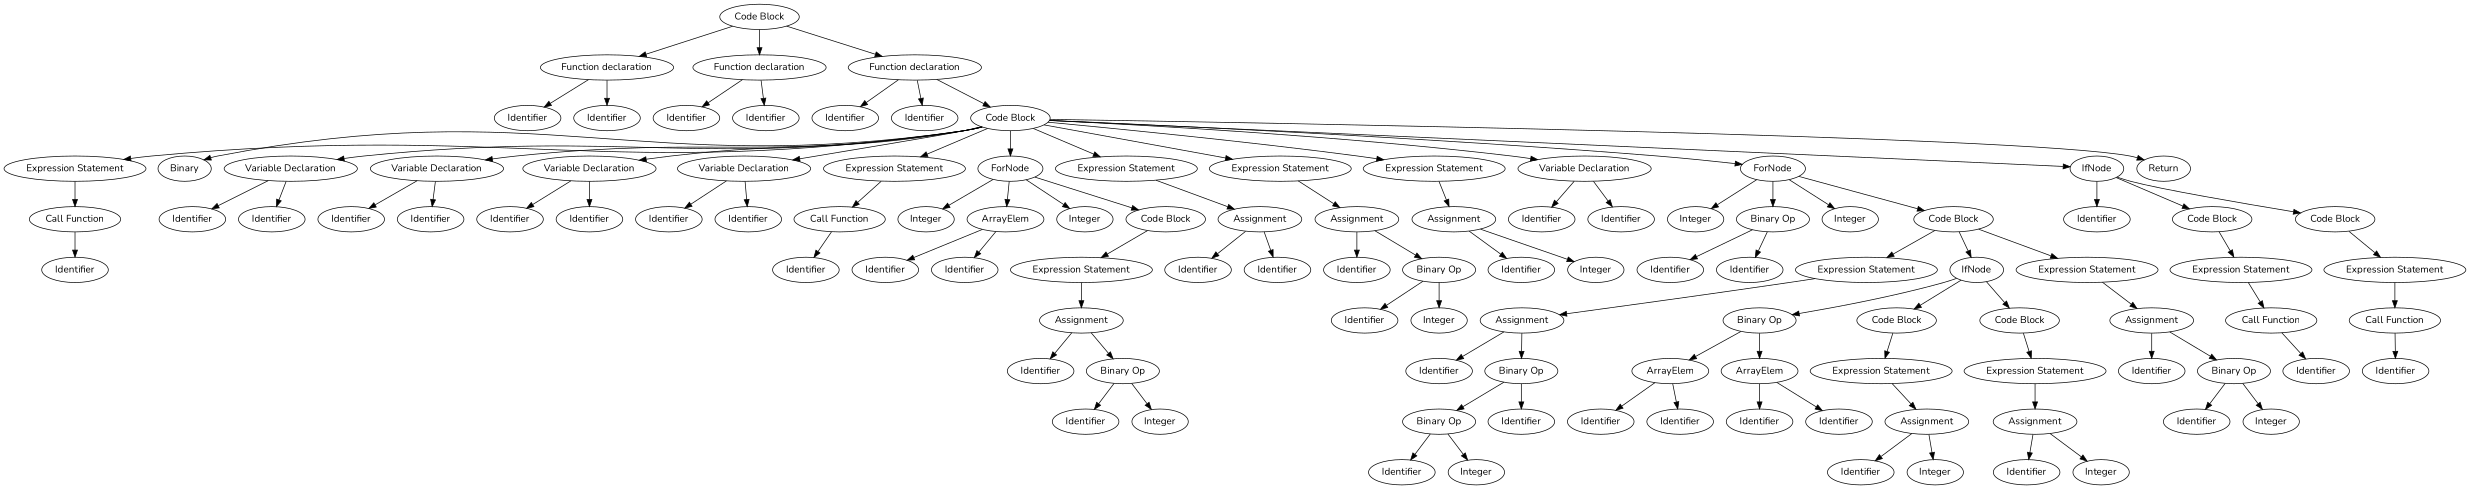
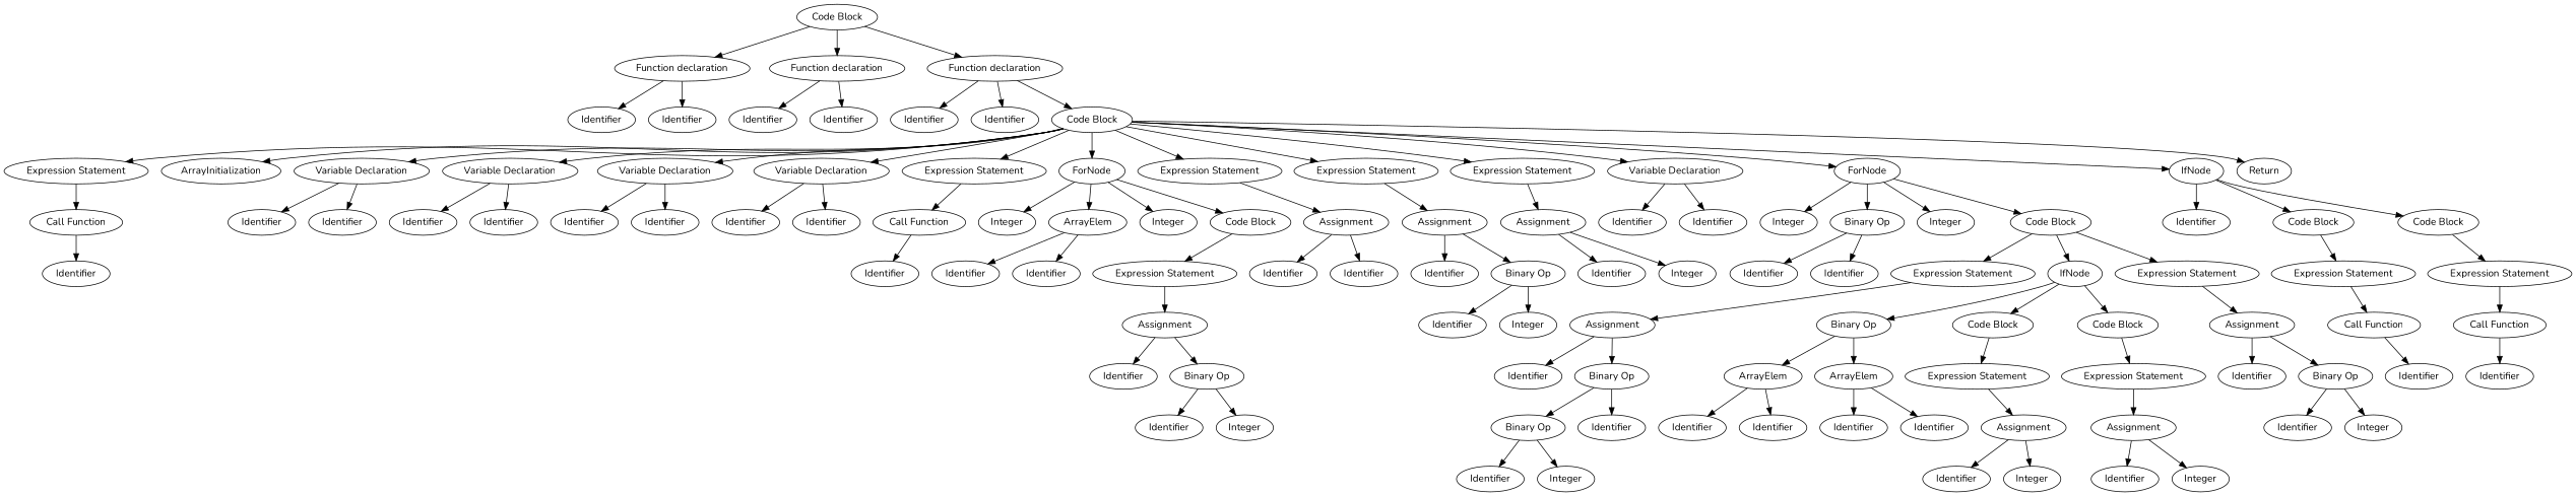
  digraph {
    fontname=Nunito
    node [fontname=Nunito]
    edge [fontname=Nunito]
    n1 [label="Code Block"]
    n2 [label="Function declaration"]
    n3 [label="Function declaration"]
    n4 [label="Function declaration"]
    n5 [label=Identifier]
    n6 [label=Identifier]
    n7 [label=Identifier]
    n8 [label=Identifier]
    n9 [label=Identifier]
    n10 [label=Identifier]
    n11 [label="Code Block"]
    n12 [label="Expression Statement"]
-   n13 [label=Binary]
+   n13 [label=ArrayInitialization]
    n14 [label="Variable Declaration"]
    n15 [label="Variable Declaration"]
    n16 [label="Variable Declaration"]
    n17 [label="Variable Declaration"]
    n18 [label="Expression Statement"]
    n19 [label=ForNode]
    n20 [label="Expression Statement"]
    n21 [label="Expression Statement"]
    n22 [label="Expression Statement"]
    n23 [label="Variable Declaration"]
    n24 [label=ForNode]
    n25 [label=IfNode]
    n26 [label=Return]
    n27 [label="Call Function"]
    n28 [label=Identifier]
    n29 [label=Identifier]
    n30 [label=Identifier]
    n31 [label=Identifier]
    n32 [label=Identifier]
    n33 [label=Identifier]
    n34 [label=Identifier]
    n35 [label=Identifier]
    n36 [label=Identifier]
    n37 [label="Call Function"]
    n38 [label=Identifier]
    n39 [label=Integer]
    n40 [label=ArrayElem]
    n41 [label=Integer]
    n42 [label="Code Block"]
    n43 [label=Identifier]
    n44 [label=Identifier]
    n45 [label="Expression Statement"]
    n46 [label=Assignment]
    n47 [label=Identifier]
    n48 [label="Binary Op"]
    n49 [label=Identifier]
    n50 [label=Integer]
    n51 [label=Assignment]
    n52 [label=Identifier]
    n53 [label=Identifier]
    n54 [label=Assignment]
    n55 [label=Identifier]
    n56 [label="Binary Op"]
    n57 [label=Identifier]
    n58 [label=Integer]
    n59 [label=Assignment]
    n60 [label=Identifier]
    n61 [label=Integer]
    n62 [label=Identifier]
    n63 [label=Identifier]
    n64 [label=Integer]
    n65 [label="Binary Op"]
    n66 [label=Integer]
    n67 [label="Code Block"]
    n68 [label=Identifier]
    n69 [label=Identifier]
    n70 [label="Expression Statement"]
    n71 [label=IfNode]
    n72 [label="Expression Statement"]
    n73 [label=Assignment]
    n74 [label=Identifier]
    n75 [label="Binary Op"]
    n76 [label="Binary Op"]
    n77 [label=Identifier]
    n78 [label=Identifier]
    n79 [label=Integer]
    n80 [label="Binary Op"]
    n81 [label="Code Block"]
    n82 [label="Code Block"]
    n83 [label=ArrayElem]
    n84 [label=ArrayElem]
    n85 [label=Identifier]
    n86 [label=Identifier]
    n87 [label=Identifier]
    n88 [label=Identifier]
    n89 [label="Expression Statement"]
    n90 [label=Assignment]
    n91 [label=Identifier]
    n92 [label=Integer]
    n93 [label="Expression Statement"]
    n94 [label=Assignment]
    n95 [label=Identifier]
    n96 [label=Integer]
    n97 [label=Assignment]
    n98 [label=Identifier]
    n99 [label="Binary Op"]
    n100 [label=Identifier]
    n101 [label=Integer]
    n102 [label=Identifier]
    n103 [label="Code Block"]
    n104 [label="Code Block"]
    n105 [label="Expression Statement"]
    n106 [label="Call Function"]
    n107 [label=Identifier]
    n108 [label="Expression Statement"]
    n109 [label="Call Function"]
    n110 [label=Identifier]
    n1 -> n2
    n1 -> n3
    n1 -> n4
    n2 -> n5
    n2 -> n6
    n3 -> n7
    n3 -> n8
    n4 -> n9
    n4 -> n10
    n4 -> n11
    n11 -> n12
    n11 -> n13
    n11 -> n14
    n11 -> n15
    n11 -> n16
    n11 -> n17
    n11 -> n18
    n11 -> n19
    n11 -> n20
    n11 -> n21
    n11 -> n22
    n11 -> n23
    n11 -> n24
    n11 -> n25
    n11 -> n26
    n12 -> n27
    n14 -> n29
    n14 -> n30
    n15 -> n31
    n15 -> n32
    n16 -> n33
    n16 -> n34
    n17 -> n35
    n17 -> n36
    n18 -> n37
    n19 -> n39
    n19 -> n40
    n19 -> n41
    n19 -> n42
    n20 -> n51
    n21 -> n54
    n22 -> n59
    n23 -> n62
    n23 -> n63
    n24 -> n64
    n24 -> n65
    n24 -> n66
    n24 -> n67
    n25 -> n102
    n25 -> n103
    n25 -> n104
    n27 -> n28
    n37 -> n38
    n40 -> n43
    n40 -> n44
    n42 -> n45
    n45 -> n46
    n46 -> n47
    n46 -> n48
    n48 -> n49
    n48 -> n50
    n51 -> n52
    n51 -> n53
    n54 -> n55
    n54 -> n56
    n56 -> n57
    n56 -> n58
    n59 -> n60
    n59 -> n61
    n65 -> n68
    n65 -> n69
    n67 -> n70
    n67 -> n71
    n67 -> n72
    n70 -> n73
    n71 -> n80
    n71 -> n81
    n71 -> n82
    n72 -> n97
    n73 -> n74
    n73 -> n75
    n75 -> n76
    n75 -> n77
    n76 -> n78
    n76 -> n79
    n80 -> n83
    n80 -> n84
    n81 -> n89
    n82 -> n93
    n83 -> n85
    n83 -> n86
    n84 -> n87
    n84 -> n88
    n89 -> n90
    n90 -> n91
    n90 -> n92
    n93 -> n94
    n94 -> n95
    n94 -> n96
    n97 -> n98
    n97 -> n99
    n99 -> n100
    n99 -> n101
    n103 -> n105
    n104 -> n108
    n105 -> n106
    n106 -> n107
    n108 -> n109
    n109 -> n110
  }
